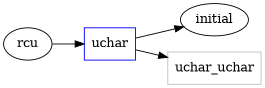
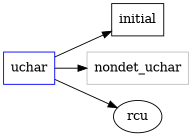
  digraph {
    rankdir=LR
    n1 [color=blue label=uchar shape=box]
-   initial
-   nondet_uchar [color=grey shape=box label=uchar_uchar]
+   initial [shape=box]
+   nondet_uchar [color=grey shape=box]
    rcu
    n1 -> initial
    n1 -> nondet_uchar
-   rcu -> n1
+   n1 -> rcu
  }
